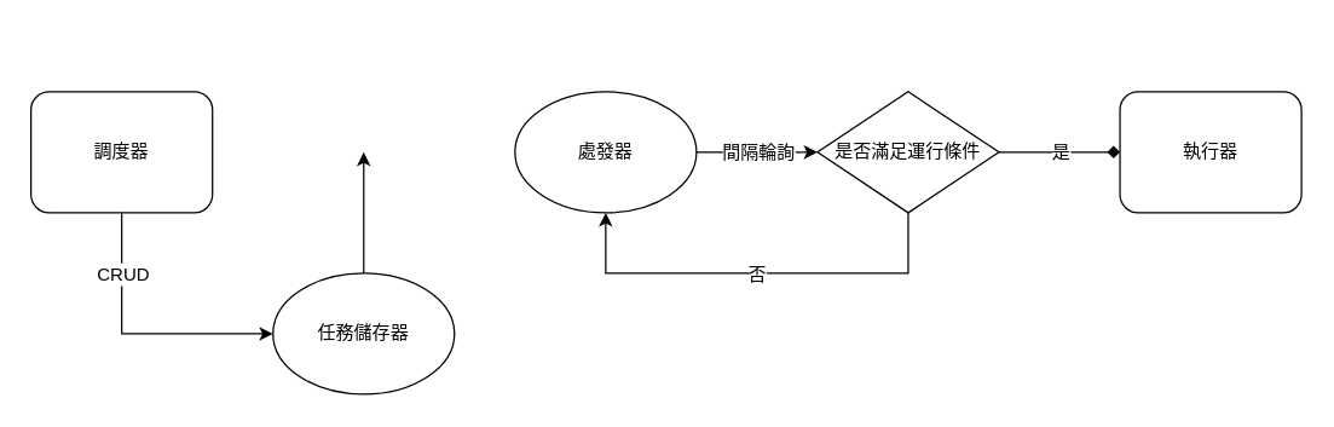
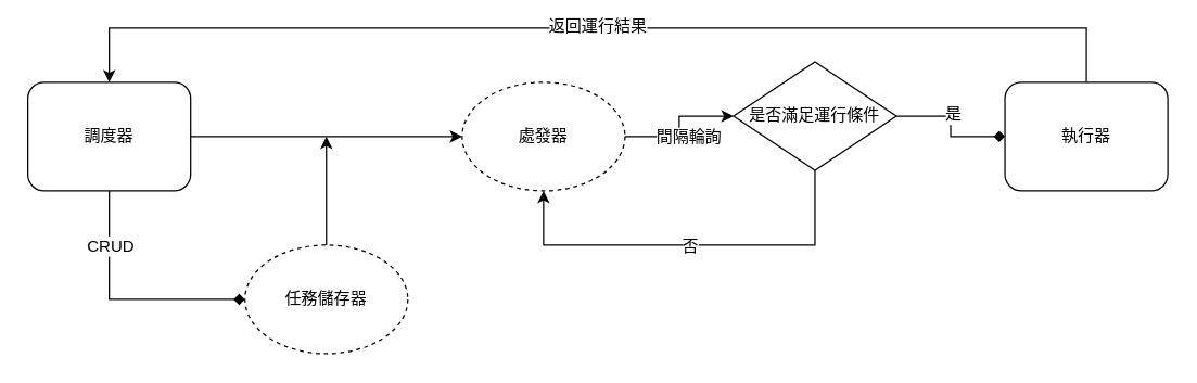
  <mxCell id="0" />
  <mxCell id="1" parent="0" />
- <mxCell id="2" style="edgeStyle=orthogonalEdgeStyle;rounded=0;orthogonalLoop=1;jettySize=auto;html=1;entryX=0;entryY=0.5;entryDx=0;entryDy=0;exitX=0.5;exitY=1;exitDx=0;exitDy=0;" edge="1" parent="1" source="5" target="10"><mxGeometry relative="1" as="geometry" /></mxCell>
+ <mxCell id="2" style="edgeStyle=orthogonalEdgeStyle;rounded=0;orthogonalLoop=1;jettySize=auto;html=1;entryX=0;entryY=0.5;entryDx=0;entryDy=0;exitX=0.5;exitY=1;exitDx=0;exitDy=0;endArrow=diamond;" edge="1" parent="1" source="5" target="10"><mxGeometry relative="1" as="geometry" /></mxCell>
  <mxCell id="3" value="&lt;font style=&quot;font-size: 12px;&quot;&gt;CRUD&lt;/font&gt;" style="edgeLabel;html=1;align=center;verticalAlign=middle;resizable=0;points=[];" vertex="1" connectable="0" parent="2"><mxGeometry x="0.033" y="4" relative="1" as="geometry"><mxPoint x="-13" y="-36" as="offset" /></mxGeometry></mxCell>
+ <mxCell id="4" style="edgeStyle=orthogonalEdgeStyle;rounded=0;orthogonalLoop=1;jettySize=auto;html=1;entryX=0;entryY=0.5;entryDx=0;entryDy=0;" edge="1" parent="1" source="5" target="8"><mxGeometry relative="1" as="geometry" /></mxCell>
  <mxCell id="5" value="調度器" style="whiteSpace=wrap;html=1;rounded=1;" vertex="1" parent="1"><mxGeometry x="20" y="60" width="120" height="80" as="geometry" /></mxCell>
  <mxCell id="6" style="edgeStyle=orthogonalEdgeStyle;rounded=0;orthogonalLoop=1;jettySize=auto;html=1;entryX=0;entryY=0.5;entryDx=0;entryDy=0;" edge="1" parent="1" source="8" target="15"><mxGeometry relative="1" as="geometry" /></mxCell>
  <mxCell id="7" value="&lt;font style=&quot;font-size: 12px;&quot;&gt;間隔輪詢&lt;/font&gt;" style="edgeLabel;html=1;align=center;verticalAlign=middle;resizable=0;points=[];" vertex="1" connectable="0" parent="6"><mxGeometry x="-0.294" y="-1" relative="1" as="geometry"><mxPoint x="12" y="-1" as="offset" /></mxGeometry></mxCell>
- <mxCell id="8" value="處發器" style="ellipse;whiteSpace=wrap;html=1;" vertex="1" parent="1"><mxGeometry x="340" y="60" width="120" height="80" as="geometry" /></mxCell>
+ <mxCell id="8" value="處發器" style="ellipse;whiteSpace=wrap;html=1;dashed=1;" vertex="1" parent="1"><mxGeometry x="340" y="60" width="120" height="80" as="geometry" /></mxCell>
  <mxCell id="9" style="edgeStyle=orthogonalEdgeStyle;rounded=0;orthogonalLoop=1;jettySize=auto;html=1;" edge="1" parent="1" source="10"><mxGeometry relative="1" as="geometry"><mxPoint x="240" y="100" as="targetPoint" /></mxGeometry></mxCell>
- <mxCell id="10" value="任務儲存器" style="ellipse;whiteSpace=wrap;html=1;" vertex="1" parent="1"><mxGeometry x="180" y="180" width="120" height="80" as="geometry" /></mxCell>
+ <mxCell id="10" value="任務儲存器" style="ellipse;whiteSpace=wrap;html=1;dashed=1;" vertex="1" parent="1"><mxGeometry x="180" y="180" width="120" height="80" as="geometry" /></mxCell>
  <mxCell id="11" style="edgeStyle=orthogonalEdgeStyle;rounded=0;orthogonalLoop=1;jettySize=auto;html=1;entryX=0.5;entryY=1;entryDx=0;entryDy=0;exitX=0.5;exitY=1;exitDx=0;exitDy=0;" edge="1" parent="1" source="15" target="8"><mxGeometry relative="1" as="geometry"><Array as="points"><mxPoint x="600" y="180" /><mxPoint x="400" y="180" /></Array></mxGeometry></mxCell>
  <mxCell id="12" value="&lt;font style=&quot;font-size: 12px;&quot;&gt;否&lt;/font&gt;" style="edgeLabel;html=1;align=center;verticalAlign=middle;resizable=0;points=[];" vertex="1" connectable="0" parent="11"><mxGeometry x="-0.024" y="1" relative="1" as="geometry"><mxPoint x="-4" y="-1" as="offset" /></mxGeometry></mxCell>
  <mxCell id="13" style="edgeStyle=orthogonalEdgeStyle;rounded=0;orthogonalLoop=1;jettySize=auto;html=1;entryX=0;entryY=0.5;entryDx=0;entryDy=0;endArrow=diamond;" edge="1" parent="1" source="15" target="18"><mxGeometry relative="1" as="geometry" /></mxCell>
  <mxCell id="14" value="&lt;font style=&quot;font-size: 12px;&quot;&gt;是&lt;/font&gt;" style="edgeLabel;html=1;align=center;verticalAlign=middle;resizable=0;points=[];" vertex="1" connectable="0" parent="13"><mxGeometry x="-0.118" y="-4" relative="1" as="geometry"><mxPoint x="5" y="-4" as="offset" /></mxGeometry></mxCell>
- <mxCell id="15" value="是否滿足運行條件" style="rhombus;whiteSpace=wrap;html=1;" vertex="1" parent="1"><mxGeometry x="540" y="60" width="120" height="80" as="geometry" /></mxCell>
+ <mxCell id="15" value="是否滿足運行條件" style="rhombus;whiteSpace=wrap;html=1;" vertex="1" parent="1"><mxGeometry x="540" y="45" width="120" height="80" as="geometry" /></mxCell>
+ <mxCell id="16" style="edgeStyle=orthogonalEdgeStyle;rounded=0;orthogonalLoop=1;jettySize=auto;html=1;entryX=0.5;entryY=0;entryDx=0;entryDy=0;" edge="1" parent="1" source="18" target="5"><mxGeometry relative="1" as="geometry"><Array as="points"><mxPoint x="800" y="20" /><mxPoint x="80" y="20" /></Array></mxGeometry></mxCell>
+ <mxCell id="17" value="&lt;font style=&quot;font-size: 12px;&quot;&gt;返回運行結果&lt;/font&gt;" style="edgeLabel;html=1;align=center;verticalAlign=middle;resizable=0;points=[];" vertex="1" connectable="0" parent="16"><mxGeometry x="-0.026" y="-2" relative="1" as="geometry"><mxPoint x="-11" as="offset" /></mxGeometry></mxCell>
  <mxCell id="18" value="執行器" style="whiteSpace=wrap;html=1;rounded=1;" vertex="1" parent="1"><mxGeometry x="740" y="60" width="120" height="80" as="geometry" /></mxCell>
